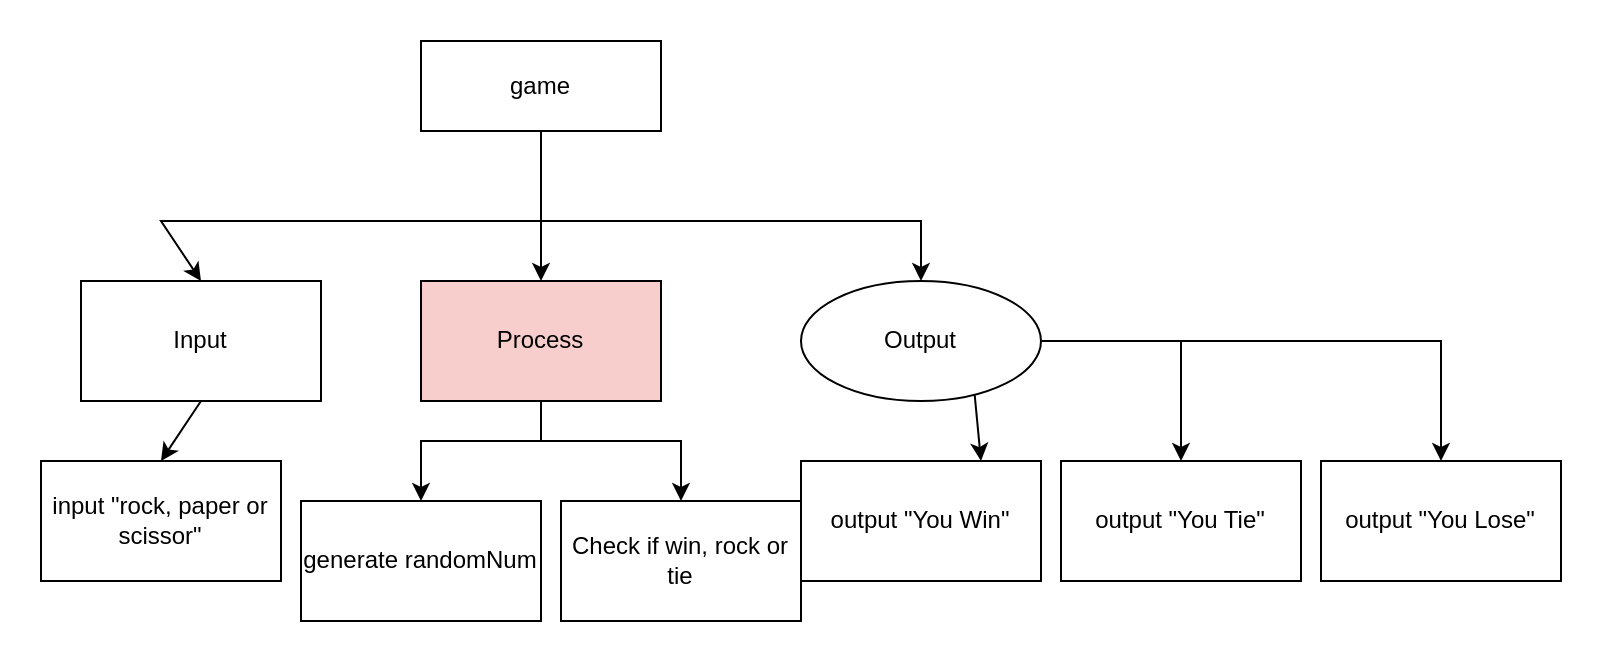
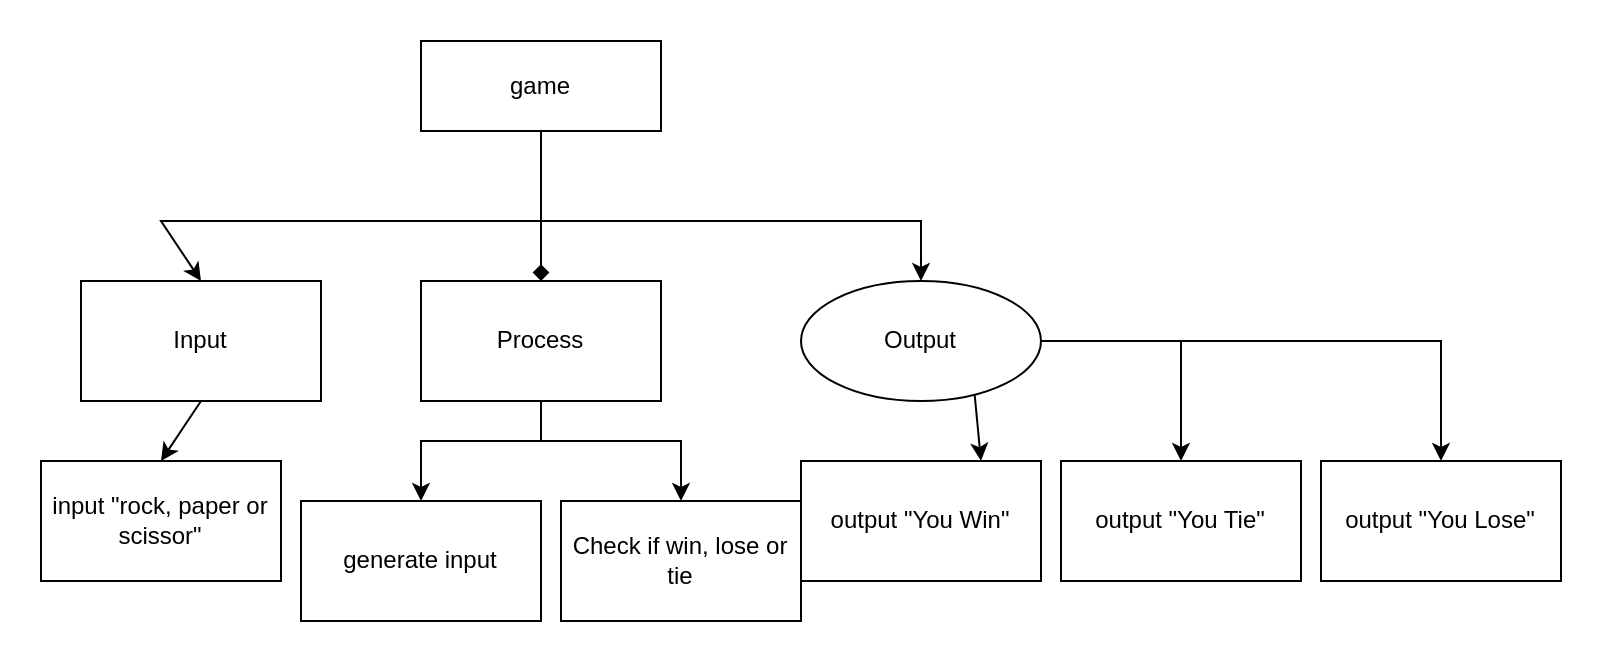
  <mxCell id="0" />
  <mxCell id="1" parent="0" />
- <mxCell id="2" style="edgeStyle=none;html=1;exitX=0.5;exitY=1;exitDx=0;exitDy=0;" parent="1" source="5" target="10" edge="1"><mxGeometry relative="1" as="geometry"><Array as="points"><mxPoint x="270" y="110" /></Array></mxGeometry></mxCell>
+ <mxCell id="2" style="edgeStyle=none;html=1;exitX=0.5;exitY=1;exitDx=0;exitDy=0;endArrow=diamond;" parent="1" source="5" target="10" edge="1"><mxGeometry relative="1" as="geometry"><Array as="points"><mxPoint x="270" y="110" /></Array></mxGeometry></mxCell>
  <mxCell id="3" style="edgeStyle=none;html=1;entryX=0.5;entryY=0;entryDx=0;entryDy=0;rounded=0;" parent="1" target="14" edge="1"><mxGeometry relative="1" as="geometry"><mxPoint x="270" y="110" as="sourcePoint" /><Array as="points"><mxPoint x="460" y="110" /></Array></mxGeometry></mxCell>
  <mxCell id="4" style="edgeStyle=none;rounded=0;html=1;entryX=0.5;entryY=0;entryDx=0;entryDy=0;" parent="1" target="7" edge="1"><mxGeometry relative="1" as="geometry"><mxPoint x="270" y="110" as="sourcePoint" /><Array as="points"><mxPoint x="80" y="110" /></Array></mxGeometry></mxCell>
  <mxCell id="5" value="game" style="rounded=0;whiteSpace=wrap;html=1;" parent="1" vertex="1"><mxGeometry x="210" y="20" width="120" height="45" as="geometry" /></mxCell>
  <mxCell id="6" style="edgeStyle=none;rounded=0;html=1;exitX=0.5;exitY=1;exitDx=0;exitDy=0;entryX=0.5;entryY=0;entryDx=0;entryDy=0;" edge="1" parent="1" source="7" target="19"><mxGeometry relative="1" as="geometry" /></mxCell>
  <mxCell id="7" value="Input" style="rounded=0;whiteSpace=wrap;html=1;" parent="1" vertex="1"><mxGeometry x="40" y="140" width="120" height="60" as="geometry" /></mxCell>
  <mxCell id="8" style="edgeStyle=none;rounded=0;html=1;entryX=0.5;entryY=0;entryDx=0;entryDy=0;exitX=0.5;exitY=1;exitDx=0;exitDy=0;" parent="1" source="10" target="16" edge="1"><mxGeometry relative="1" as="geometry"><Array as="points"><mxPoint x="270" y="220" /><mxPoint x="210" y="220" /></Array></mxGeometry></mxCell>
  <mxCell id="9" style="edgeStyle=none;rounded=0;html=1;exitX=0.5;exitY=1;exitDx=0;exitDy=0;entryX=0.5;entryY=0;entryDx=0;entryDy=0;" edge="1" parent="1" source="10" target="20"><mxGeometry relative="1" as="geometry"><Array as="points"><mxPoint x="270" y="220" /><mxPoint x="340" y="220" /></Array></mxGeometry></mxCell>
- <mxCell id="10" value="Process" style="rounded=0;whiteSpace=wrap;html=1;fillColor=#f8cecc;" parent="1" vertex="1"><mxGeometry x="210" y="140" width="120" height="60" as="geometry" /></mxCell>
+ <mxCell id="10" value="Process" style="rounded=0;whiteSpace=wrap;html=1;" parent="1" vertex="1"><mxGeometry x="210" y="140" width="120" height="60" as="geometry" /></mxCell>
  <mxCell id="11" style="edgeStyle=none;rounded=0;html=1;exitX=0.75;exitY=1;exitDx=0;exitDy=0;entryX=0.75;entryY=0;entryDx=0;entryDy=0;" parent="1" source="14" target="15" edge="1"><mxGeometry relative="1" as="geometry" /></mxCell>
  <mxCell id="12" style="edgeStyle=none;html=1;entryX=0.5;entryY=0;entryDx=0;entryDy=0;exitX=1;exitY=0.5;exitDx=0;exitDy=0;rounded=0;" parent="1" source="14" edge="1" target="17"><mxGeometry relative="1" as="geometry"><Array as="points"><mxPoint x="590" y="170" /><mxPoint x="720" y="170" /></Array><mxPoint x="600" y="230" as="targetPoint" /></mxGeometry></mxCell>
  <mxCell id="13" style="edgeStyle=none;html=1;exitX=1;exitY=0.5;exitDx=0;exitDy=0;entryX=0.5;entryY=0;entryDx=0;entryDy=0;rounded=0;" edge="1" parent="1" source="14" target="18"><mxGeometry relative="1" as="geometry"><Array as="points"><mxPoint x="590" y="170" /></Array></mxGeometry></mxCell>
  <mxCell id="14" value="Output" style="ellipse;whiteSpace=wrap;html=1;" parent="1" vertex="1"><mxGeometry x="400" y="140" width="120" height="60" as="geometry" /></mxCell>
  <mxCell id="15" value="output &quot;You Win&quot;" style="rounded=0;whiteSpace=wrap;html=1;" parent="1" vertex="1"><mxGeometry x="400" y="230" width="120" height="60" as="geometry" /></mxCell>
- <mxCell id="16" value="generate randomNum" style="rounded=0;whiteSpace=wrap;html=1;" parent="1" vertex="1"><mxGeometry x="150" y="250" width="120" height="60" as="geometry" /></mxCell>
+ <mxCell id="16" value="generate input" style="rounded=0;whiteSpace=wrap;html=1;" parent="1" vertex="1"><mxGeometry x="150" y="250" width="120" height="60" as="geometry" /></mxCell>
  <mxCell id="17" value="output &quot;You Lose&quot;" style="rounded=0;whiteSpace=wrap;html=1;" parent="1" vertex="1"><mxGeometry x="660" y="230" width="120" height="60" as="geometry" /></mxCell>
  <mxCell id="18" value="output &quot;You Tie&quot;" style="rounded=0;whiteSpace=wrap;html=1;" parent="1" vertex="1"><mxGeometry x="530" y="230" width="120" height="60" as="geometry" /></mxCell>
  <mxCell id="19" value="input &quot;rock, paper or scissor&quot;" style="rounded=0;whiteSpace=wrap;html=1;" vertex="1" parent="1"><mxGeometry x="20" y="230" width="120" height="60" as="geometry" /></mxCell>
- <mxCell id="20" value="Check if win, rock or tie" style="rounded=0;whiteSpace=wrap;html=1;" vertex="1" parent="1"><mxGeometry x="280" y="250" width="120" height="60" as="geometry" /></mxCell>
+ <mxCell id="20" value="Check if win, lose or tie" style="rounded=0;whiteSpace=wrap;html=1;" vertex="1" parent="1"><mxGeometry x="280" y="250" width="120" height="60" as="geometry" /></mxCell>
